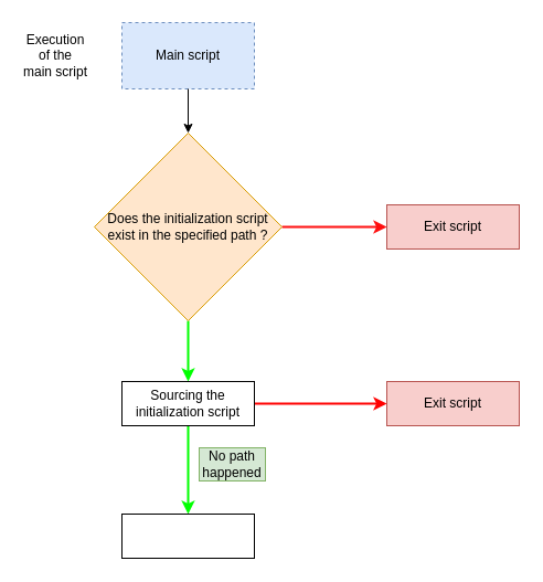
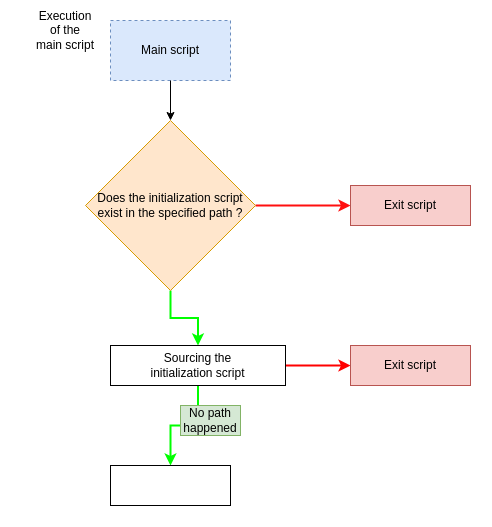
  <mxCell id="0" />
  <mxCell id="1" parent="0" />
  <mxCell id="2" value="Main script" style="rounded=0;whiteSpace=wrap;html=1;fillColor=#dae8fc;strokeColor=#6c8ebf;dashed=1;" parent="1" vertex="1"><mxGeometry x="110" y="20" width="120" height="60" as="geometry" /></mxCell>
- <mxCell id="3" value="Execution of the main script" style="text;html=1;strokeColor=none;fillColor=none;align=center;verticalAlign=middle;whiteSpace=wrap;rounded=0;" parent="1" vertex="1"><mxGeometry x="20" y="35" width="60" height="30" as="geometry" /></mxCell>
+ <mxCell id="3" value="Execution of the main script" style="text;html=1;strokeColor=none;fillColor=none;align=center;verticalAlign=middle;whiteSpace=wrap;rounded=0;" parent="1" vertex="1"><mxGeometry x="35" y="15" width="60" height="30" as="geometry" /></mxCell>
  <mxCell id="4" style="edgeStyle=orthogonalEdgeStyle;rounded=0;orthogonalLoop=1;jettySize=auto;html=1;exitX=1;exitY=0.5;exitDx=0;exitDy=0;entryX=0;entryY=0.5;entryDx=0;entryDy=0;fillColor=#f8cecc;strokeColor=#FF0F0F;strokeWidth=2;" edge="1" parent="1" source="6" target="8"><mxGeometry relative="1" as="geometry"><mxPoint x="310" y="220" as="targetPoint" /></mxGeometry></mxCell>
  <mxCell id="5" style="edgeStyle=orthogonalEdgeStyle;rounded=0;orthogonalLoop=1;jettySize=auto;html=1;exitX=0.5;exitY=1;exitDx=0;exitDy=0;strokeColor=#00FF00;strokeWidth=2;entryX=0.5;entryY=0;entryDx=0;entryDy=0;" edge="1" parent="1" source="6" target="11"><mxGeometry relative="1" as="geometry"><mxPoint x="169.69" y="365" as="targetPoint" /></mxGeometry></mxCell>
  <mxCell id="6" value="Does the initialization script exist in the specified path ?" style="rhombus;whiteSpace=wrap;html=1;fillColor=#ffe6cc;strokeColor=#d79b00;" vertex="1" parent="1"><mxGeometry x="85" y="120" width="170" height="170" as="geometry" /></mxCell>
  <mxCell id="7" value="" style="endArrow=classic;html=1;rounded=0;exitX=0.5;exitY=1;exitDx=0;exitDy=0;entryX=0.5;entryY=0;entryDx=0;entryDy=0;" edge="1" parent="1" source="2" target="6"><mxGeometry width="50" height="50" relative="1" as="geometry"><mxPoint x="180" y="335" as="sourcePoint" /><mxPoint x="230" y="285" as="targetPoint" /></mxGeometry></mxCell>
  <mxCell id="8" value="Exit script" style="rounded=0;whiteSpace=wrap;html=1;strokeColor=#b85450;fillColor=#f8cecc;" vertex="1" parent="1"><mxGeometry x="350" y="185" width="120" height="40" as="geometry" /></mxCell>
  <mxCell id="9" style="edgeStyle=orthogonalEdgeStyle;rounded=0;orthogonalLoop=1;jettySize=auto;html=1;strokeColor=#FF0000;strokeWidth=2;entryX=0;entryY=0.5;entryDx=0;entryDy=0;" edge="1" parent="1" source="11" target="12"><mxGeometry relative="1" as="geometry"><mxPoint x="310" y="365" as="targetPoint" /></mxGeometry></mxCell>
  <mxCell id="10" style="edgeStyle=orthogonalEdgeStyle;rounded=0;orthogonalLoop=1;jettySize=auto;html=1;strokeColor=#00FF00;strokeWidth=2;entryX=0.5;entryY=0;entryDx=0;entryDy=0;" edge="1" parent="1" source="11" target="14"><mxGeometry relative="1" as="geometry"><mxPoint x="170" y="465" as="targetPoint" /></mxGeometry></mxCell>
- <mxCell id="11" value="Sourcing the&lt;br&gt;initialization script" style="rounded=0;whiteSpace=wrap;html=1;" vertex="1" parent="1"><mxGeometry x="110" y="345" width="120" height="40" as="geometry" /></mxCell>
+ <mxCell id="11" value="Sourcing the&lt;br&gt;initialization script" style="rounded=0;whiteSpace=wrap;html=1;" vertex="1" parent="1"><mxGeometry x="110" y="345" width="175" height="40" as="geometry" /></mxCell>
  <mxCell id="12" value="Exit script" style="rounded=0;whiteSpace=wrap;html=1;strokeColor=#b85450;fillColor=#f8cecc;" vertex="1" parent="1"><mxGeometry x="350" y="345" width="120" height="40" as="geometry" /></mxCell>
  <mxCell id="13" value="No path&lt;br&gt;happened" style="text;html=1;strokeColor=#82b366;fillColor=#d5e8d4;align=center;verticalAlign=middle;whiteSpace=wrap;rounded=0;" vertex="1" parent="1"><mxGeometry x="180" y="405" width="60" height="30" as="geometry" /></mxCell>
  <mxCell id="14" value="" style="rounded=0;whiteSpace=wrap;html=1;strokeColor=#000000;" vertex="1" parent="1"><mxGeometry x="110" y="465" width="120" height="40" as="geometry" /></mxCell>
